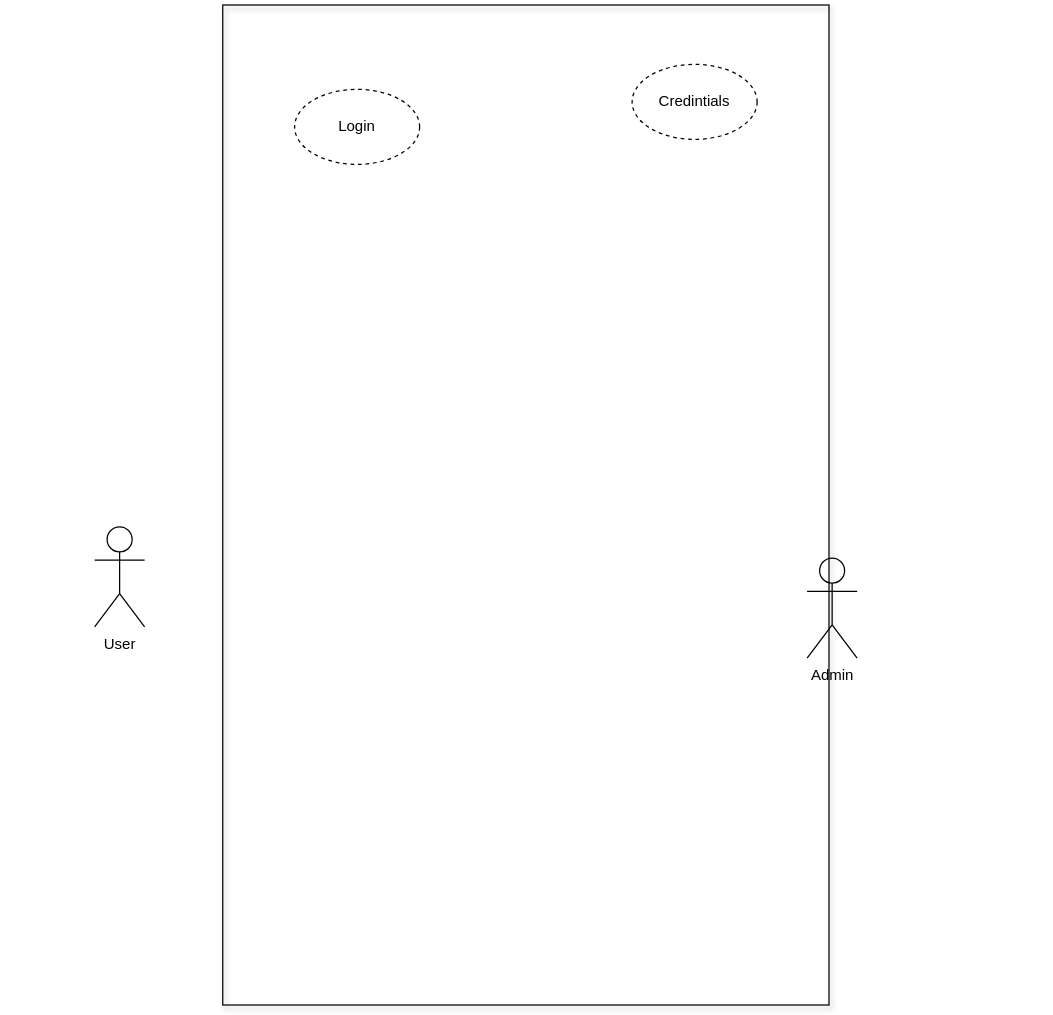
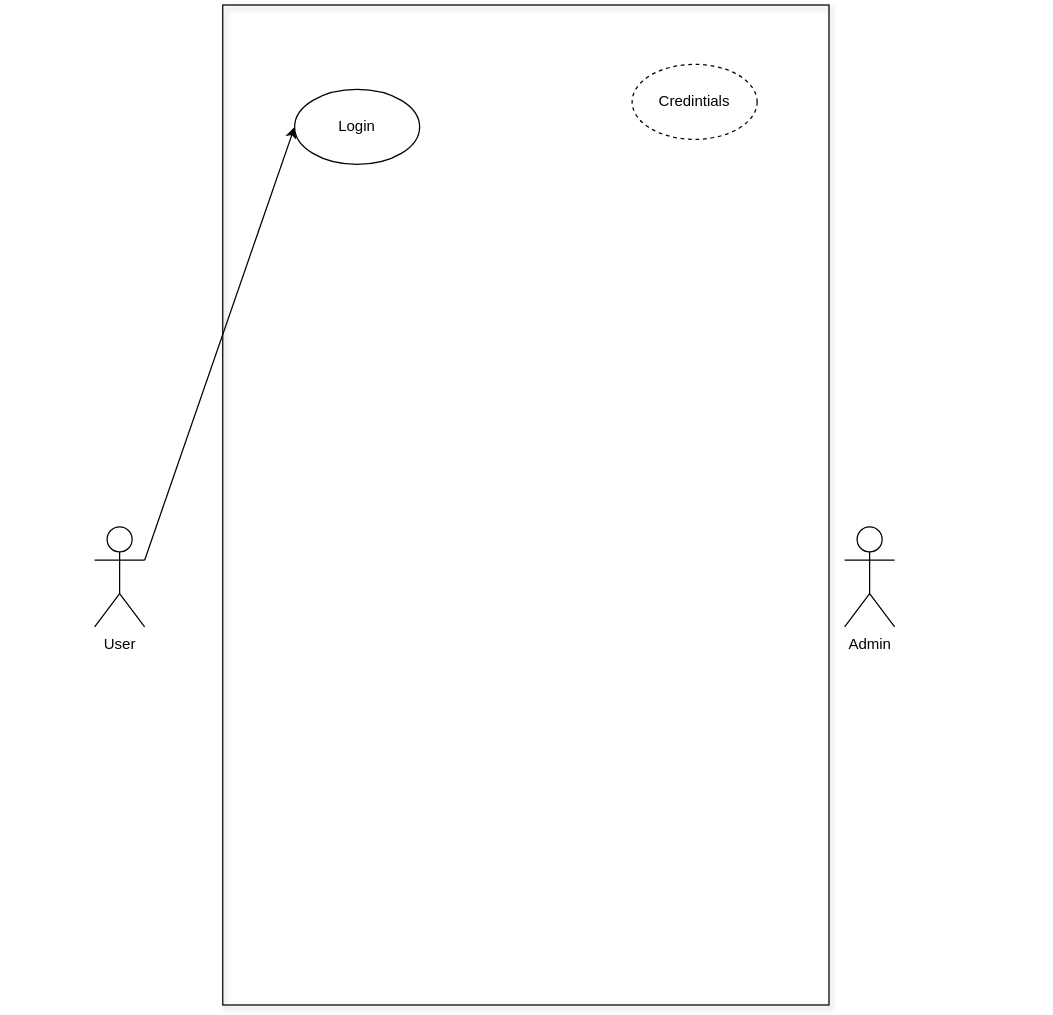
  <mxCell id="0" />
  <mxCell id="1" parent="0" />
+ <mxCell id="2" style="edgeStyle=none;html=1;exitX=1;exitY=0.333;exitDx=0;exitDy=0;exitPerimeter=0;entryX=0;entryY=0.5;entryDx=0;entryDy=0;" edge="1" parent="1" source="3" target="6"><mxGeometry relative="1" as="geometry" /></mxCell>
  <mxCell id="3" value="User" style="shape=umlActor;verticalLabelPosition=bottom;verticalAlign=top;html=1;outlineConnect=0;" vertex="1" parent="1"><mxGeometry x="75" y="390" width="40" height="80" as="geometry" /></mxCell>
- <mxCell id="4" value="Admin" style="shape=umlActor;verticalLabelPosition=bottom;verticalAlign=top;html=1;outlineConnect=0;" vertex="1" parent="1"><mxGeometry x="645" y="415" width="40" height="80" as="geometry" /></mxCell>
+ <mxCell id="4" value="Admin" style="shape=umlActor;verticalLabelPosition=bottom;verticalAlign=top;html=1;outlineConnect=0;" vertex="1" parent="1"><mxGeometry x="675" y="390" width="40" height="80" as="geometry" /></mxCell>
  <mxCell id="5" value="" style="rounded=0;whiteSpace=wrap;html=1;rotation=90;shadow=1;fillColor=none;" vertex="1" parent="1"><mxGeometry x="20" y="130" width="800" height="485" as="geometry" /></mxCell>
- <mxCell id="6" value="Login" style="ellipse;whiteSpace=wrap;html=1;dashed=1;" vertex="1" parent="1"><mxGeometry x="235" y="40" width="100" height="60" as="geometry" /></mxCell>
+ <mxCell id="6" value="Login" style="ellipse;whiteSpace=wrap;html=1;" vertex="1" parent="1"><mxGeometry x="235" y="40" width="100" height="60" as="geometry" /></mxCell>
  <mxCell id="7" value="Credintials" style="ellipse;whiteSpace=wrap;html=1;dashed=1;" vertex="1" parent="1"><mxGeometry x="505" y="20" width="100" height="60" as="geometry" /></mxCell>
